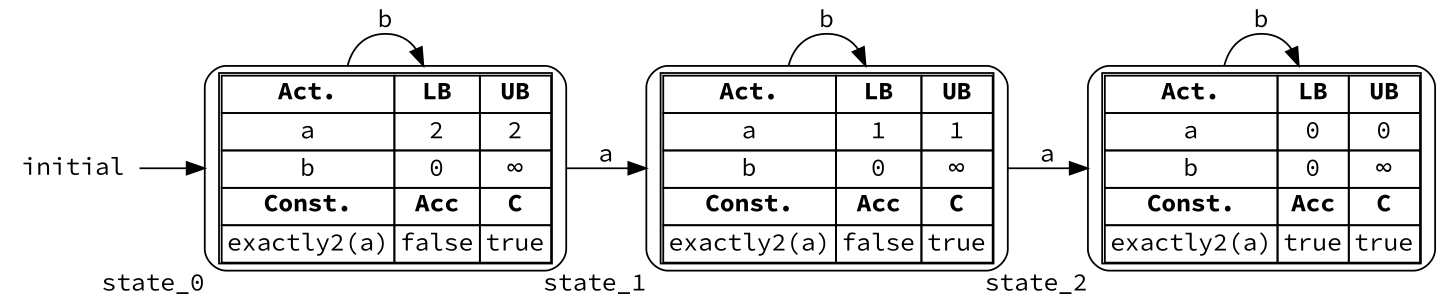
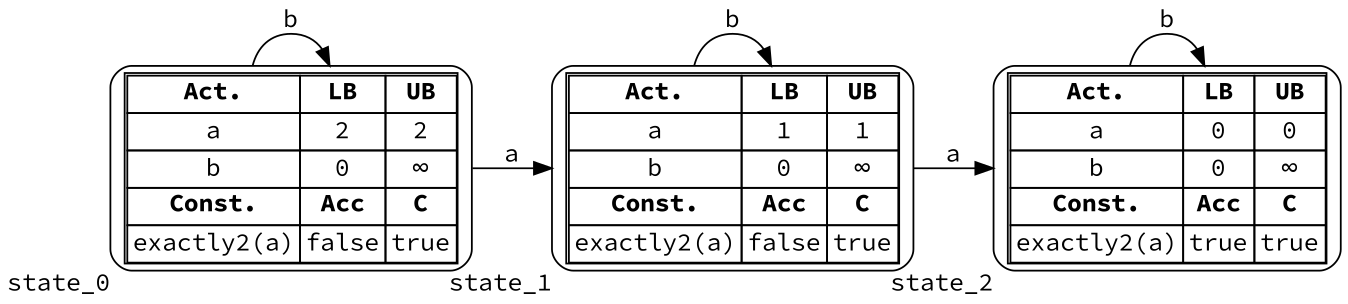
  digraph {
    compound=true
    rankdir=LR
    fontname="Source Code Pro"
    node [shape=box fontname="Source Code Pro" style=rounded]
    edge [fontname="Source Code Pro"]
-   initial [shape=plaintext style=""]
    n2 [label=<<TABLE BORDER="1" CELLBORDER="1" CELLSPACING="0"> <TR><TD><B>Act.</B></TD><TD><B>LB</B></TD><TD><B>UB</B></TD></TR> <TR><TD>a</TD><TD>2</TD><TD>2</TD></TR> <TR><TD>b</TD><TD>0</TD><TD>&infin;</TD></TR> <TR><TD><B>Const.</B></TD><TD><B>Acc</B></TD><TD><B>C</B></TD></TR> <TR><TD>exactly2(a)</TD><TD>false</TD><TD>true</TD></TR> </TABLE>> xlabel=state_0]
    n3 [label=<<TABLE BORDER="1" CELLBORDER="1" CELLSPACING="0"> <TR><TD><B>Act.</B></TD><TD><B>LB</B></TD><TD><B>UB</B></TD></TR> <TR><TD>a</TD><TD>1</TD><TD>1</TD></TR> <TR><TD>b</TD><TD>0</TD><TD>&infin;</TD></TR> <TR><TD><B>Const.</B></TD><TD><B>Acc</B></TD><TD><B>C</B></TD></TR> <TR><TD>exactly2(a)</TD><TD>false</TD><TD>true</TD></TR> </TABLE>> xlabel=state_1]
    n4 [label=<<TABLE BORDER="1" CELLBORDER="1" CELLSPACING="0"> <TR><TD><B>Act.</B></TD><TD><B>LB</B></TD><TD><B>UB</B></TD></TR> <TR><TD>a</TD><TD>0</TD><TD>0</TD></TR> <TR><TD>b</TD><TD>0</TD><TD>&infin;</TD></TR> <TR><TD><B>Const.</B></TD><TD><B>Acc</B></TD><TD><B>C</B></TD></TR> <TR><TD>exactly2(a)</TD><TD>true</TD><TD>true</TD></TR> </TABLE>> xlabel=state_2]
-   initial -> n2
    n2 -> n2 [label=b]
    n2 -> n3 [label=a]
    n3 -> n3 [label=b]
    n3 -> n4 [label=a]
    n4 -> n4 [label=b]
  }
